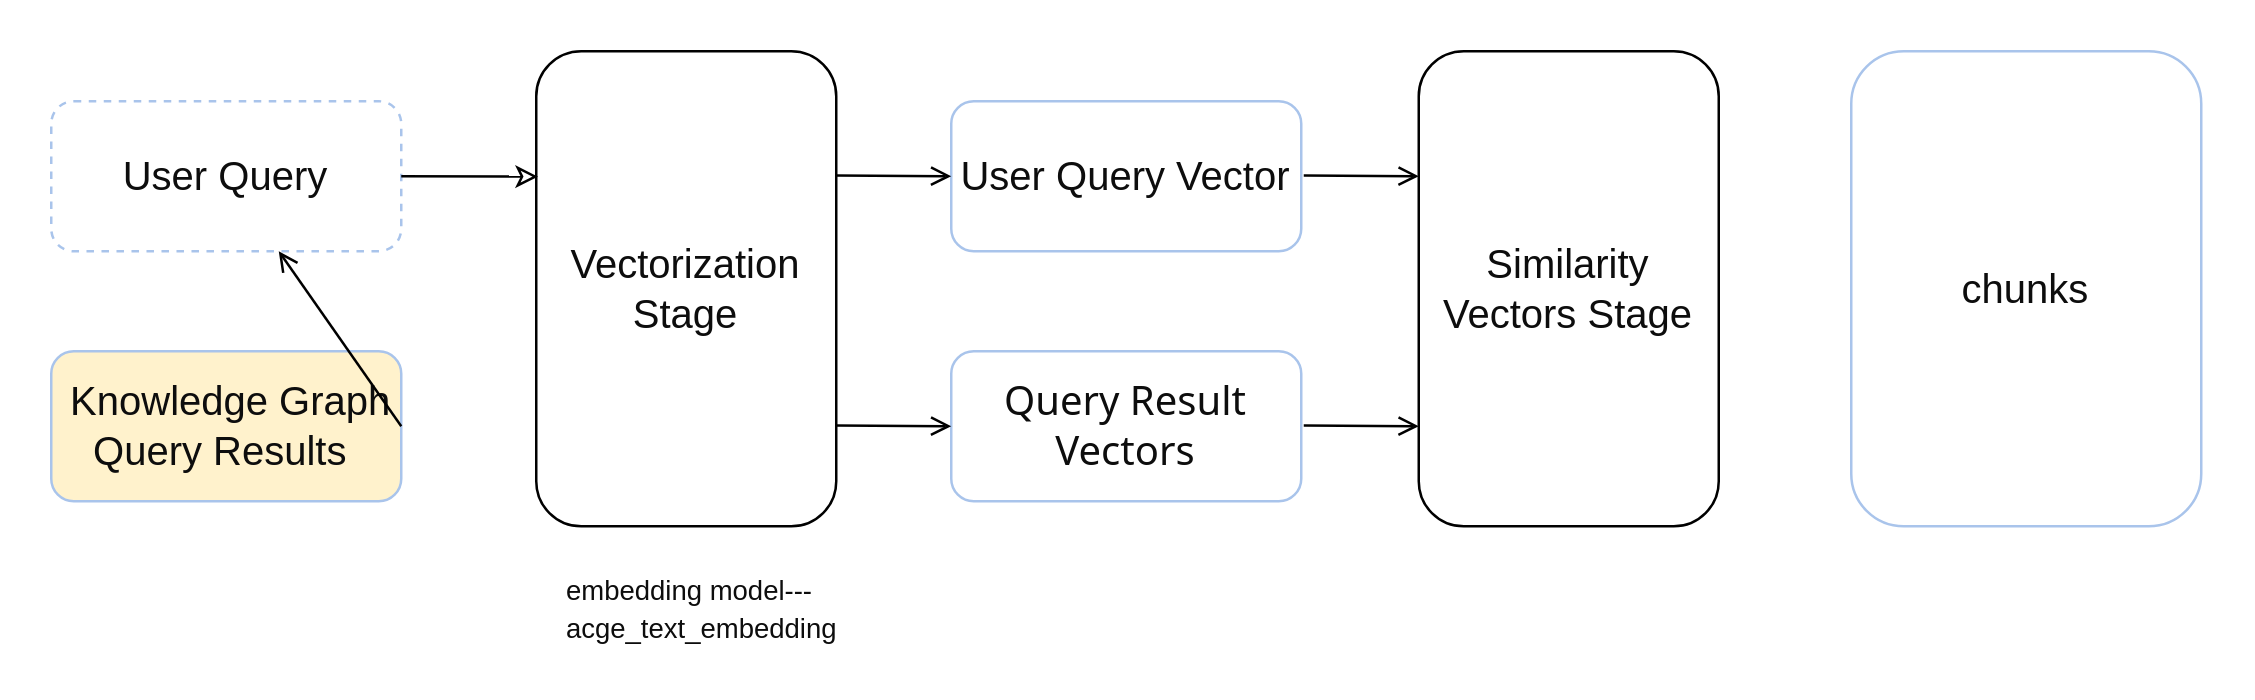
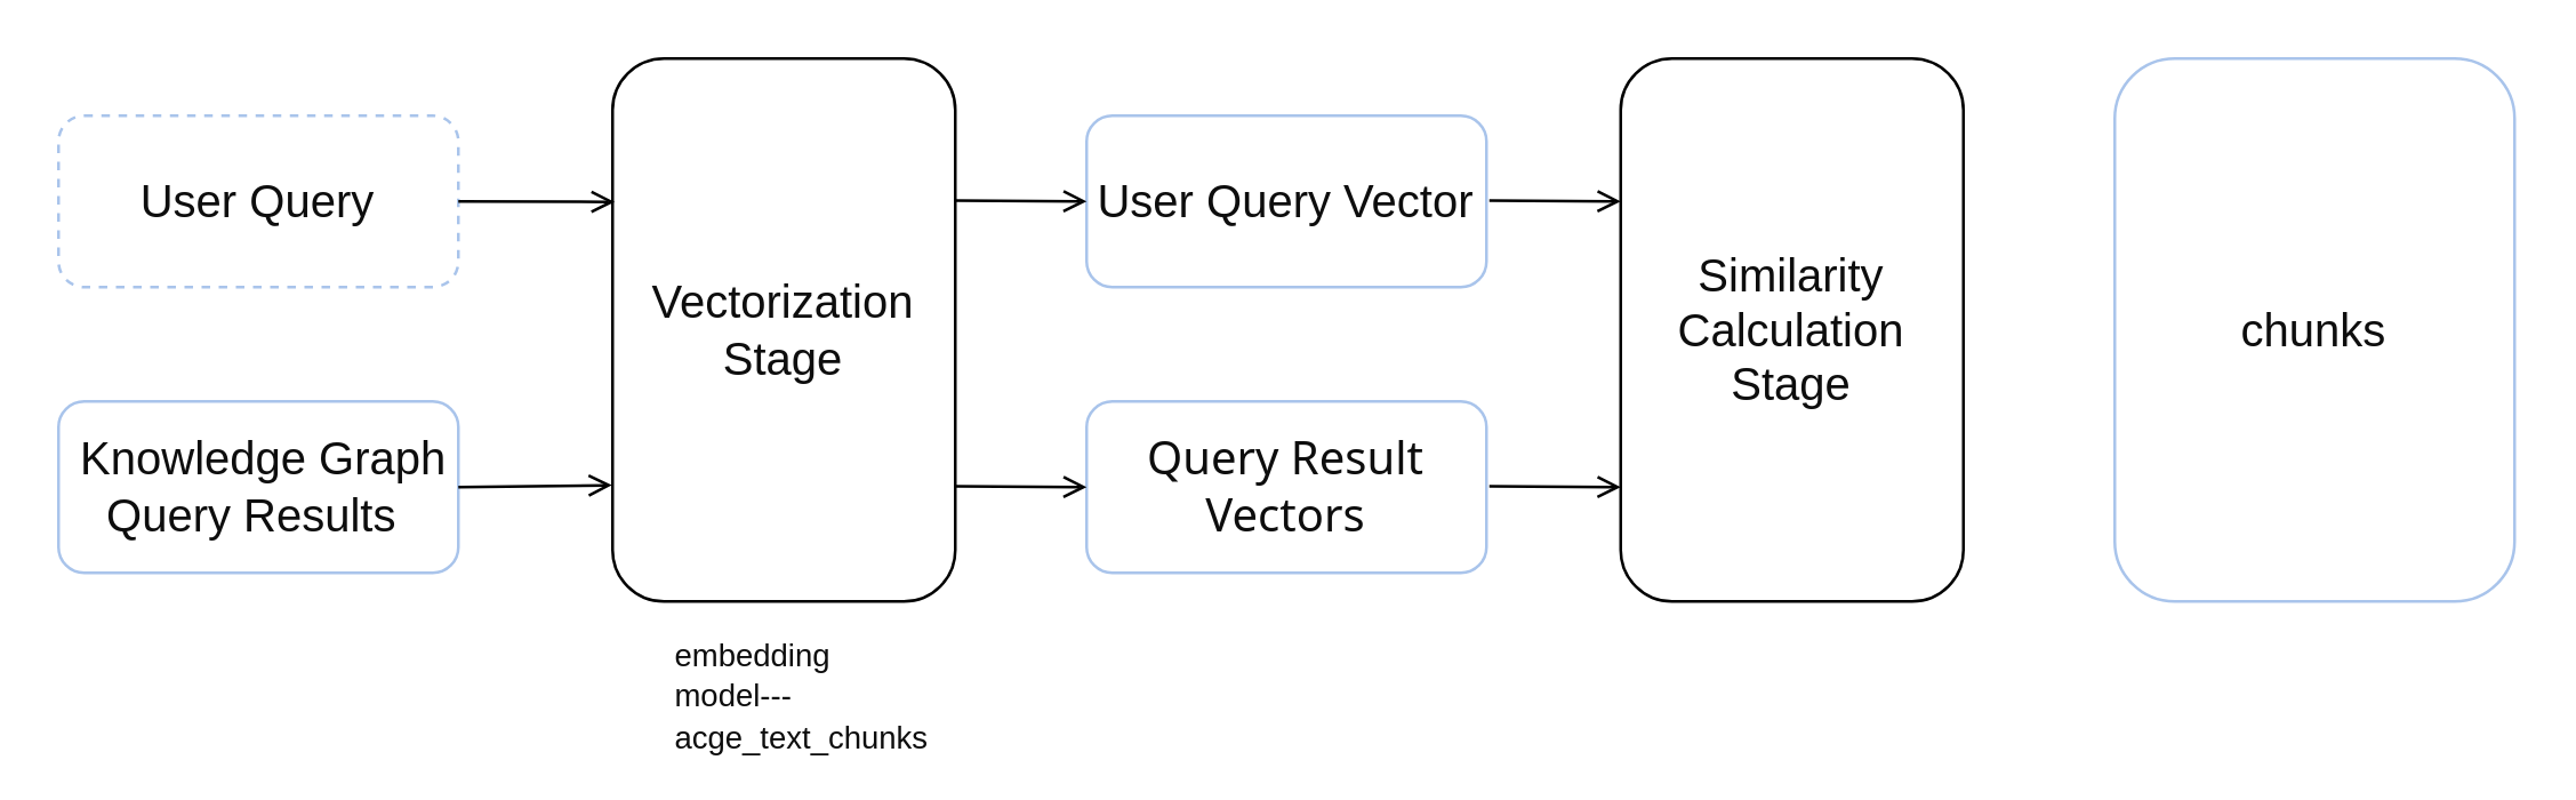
  <mxCell id="0" />
  <mxCell id="1" parent="0" />
  <mxCell id="2" value="&lt;span style=&quot;border: 0px solid rgb(227, 227, 227); box-sizing: border-box; --tw-border-spacing-x: 0; --tw-border-spacing-y: 0; --tw-translate-x: 0; --tw-translate-y: 0; --tw-rotate: 0; --tw-skew-x: 0; --tw-skew-y: 0; --tw-scale-x: 1; --tw-scale-y: 1; --tw-pan-x: ; --tw-pan-y: ; --tw-pinch-zoom: ; --tw-scroll-snap-strictness: proximity; --tw-gradient-from-position: ; --tw-gradient-via-position: ; --tw-gradient-to-position: ; --tw-ordinal: ; --tw-slashed-zero: ; --tw-numeric-figure: ; --tw-numeric-spacing: ; --tw-numeric-fraction: ; --tw-ring-inset: ; --tw-ring-offset-width: 0px; --tw-ring-offset-color: #fff; --tw-ring-color: rgba(69,89,164,.5); --tw-ring-offset-shadow: 0 0 transparent; --tw-ring-shadow: 0 0 transparent; --tw-shadow: 0 0 transparent; --tw-shadow-colored: 0 0 transparent; --tw-blur: ; --tw-brightness: ; --tw-contrast: ; --tw-grayscale: ; --tw-hue-rotate: ; --tw-invert: ; --tw-saturate: ; --tw-sepia: ; --tw-drop-shadow: ; --tw-backdrop-blur: ; --tw-backdrop-brightness: ; --tw-backdrop-contrast: ; --tw-backdrop-grayscale: ; --tw-backdrop-hue-rotate: ; --tw-backdrop-invert: ; --tw-backdrop-opacity: ; --tw-backdrop-saturate: ; --tw-backdrop-sepia: ; --tw-contain-size: ; --tw-contain-layout: ; --tw-contain-paint: ; --tw-contain-style: ; color: rgb(13, 13, 13); font-size: 16px; text-align: left; white-space-collapse: preserve;&quot;&gt;&lt;font style=&quot;&quot; face=&quot;Helvetica&quot;&gt;User Query&lt;/font&gt;&lt;/span&gt;" style="rounded=1;whiteSpace=wrap;html=1;strokeColor=#A9C4EB;dashed=1;" vertex="1" parent="1"><mxGeometry x="20" y="40" width="140" height="60" as="geometry" /></mxCell>
- <mxCell id="3" value="&lt;span style=&quot;color: rgb(13, 13, 13); font-family: Söhne, ui-sans-serif, system-ui, -apple-system, &amp;quot;Segoe UI&amp;quot;, Roboto, Ubuntu, Cantarell, &amp;quot;Noto Sans&amp;quot;, sans-serif, &amp;quot;Helvetica Neue&amp;quot;, Arial, &amp;quot;Apple Color Emoji&amp;quot;, &amp;quot;Segoe UI Emoji&amp;quot;, &amp;quot;Segoe UI Symbol&amp;quot;, &amp;quot;Noto Color Emoji&amp;quot;; font-size: 16px; text-align: left; white-space-collapse: preserve;&quot;&gt; &lt;/span&gt;&lt;span style=&quot;border: 0px solid rgb(227, 227, 227); box-sizing: border-box; --tw-border-spacing-x: 0; --tw-border-spacing-y: 0; --tw-translate-x: 0; --tw-translate-y: 0; --tw-rotate: 0; --tw-skew-x: 0; --tw-skew-y: 0; --tw-scale-x: 1; --tw-scale-y: 1; --tw-pan-x: ; --tw-pan-y: ; --tw-pinch-zoom: ; --tw-scroll-snap-strictness: proximity; --tw-gradient-from-position: ; --tw-gradient-via-position: ; --tw-gradient-to-position: ; --tw-ordinal: ; --tw-slashed-zero: ; --tw-numeric-figure: ; --tw-numeric-spacing: ; --tw-numeric-fraction: ; --tw-ring-inset: ; --tw-ring-offset-width: 0px; --tw-ring-offset-color: #fff; --tw-ring-color: rgba(69,89,164,.5); --tw-ring-offset-shadow: 0 0 transparent; --tw-ring-shadow: 0 0 transparent; --tw-shadow: 0 0 transparent; --tw-shadow-colored: 0 0 transparent; --tw-blur: ; --tw-brightness: ; --tw-contrast: ; --tw-grayscale: ; --tw-hue-rotate: ; --tw-invert: ; --tw-saturate: ; --tw-sepia: ; --tw-drop-shadow: ; --tw-backdrop-blur: ; --tw-backdrop-brightness: ; --tw-backdrop-contrast: ; --tw-backdrop-grayscale: ; --tw-backdrop-hue-rotate: ; --tw-backdrop-invert: ; --tw-backdrop-opacity: ; --tw-backdrop-saturate: ; --tw-backdrop-sepia: ; --tw-contain-size: ; --tw-contain-layout: ; --tw-contain-paint: ; --tw-contain-style: ; color: rgb(13, 13, 13); font-size: 16px; text-align: left; white-space-collapse: preserve;&quot;&gt;&lt;font face=&quot;Helvetica&quot;&gt;Knowledge Graph Query Results&lt;/font&gt;&lt;/span&gt;&lt;span style=&quot;color: rgb(13, 13, 13); font-family: Söhne, ui-sans-serif, system-ui, -apple-system, &amp;quot;Segoe UI&amp;quot;, Roboto, Ubuntu, Cantarell, &amp;quot;Noto Sans&amp;quot;, sans-serif, &amp;quot;Helvetica Neue&amp;quot;, Arial, &amp;quot;Apple Color Emoji&amp;quot;, &amp;quot;Segoe UI Emoji&amp;quot;, &amp;quot;Segoe UI Symbol&amp;quot;, &amp;quot;Noto Color Emoji&amp;quot;; font-size: 16px; text-align: left; white-space-collapse: preserve;&quot;&gt; &lt;/span&gt;" style="rounded=1;whiteSpace=wrap;html=1;strokeColor=#A9C4EB;fillColor=#fff2cc;" vertex="1" parent="1"><mxGeometry x="20" y="140" width="140" height="60" as="geometry" /></mxCell>
+ <mxCell id="3" value="&lt;span style=&quot;color: rgb(13, 13, 13); font-family: Söhne, ui-sans-serif, system-ui, -apple-system, &amp;quot;Segoe UI&amp;quot;, Roboto, Ubuntu, Cantarell, &amp;quot;Noto Sans&amp;quot;, sans-serif, &amp;quot;Helvetica Neue&amp;quot;, Arial, &amp;quot;Apple Color Emoji&amp;quot;, &amp;quot;Segoe UI Emoji&amp;quot;, &amp;quot;Segoe UI Symbol&amp;quot;, &amp;quot;Noto Color Emoji&amp;quot;; font-size: 16px; text-align: left; white-space-collapse: preserve;&quot;&gt; &lt;/span&gt;&lt;span style=&quot;border: 0px solid rgb(227, 227, 227); box-sizing: border-box; --tw-border-spacing-x: 0; --tw-border-spacing-y: 0; --tw-translate-x: 0; --tw-translate-y: 0; --tw-rotate: 0; --tw-skew-x: 0; --tw-skew-y: 0; --tw-scale-x: 1; --tw-scale-y: 1; --tw-pan-x: ; --tw-pan-y: ; --tw-pinch-zoom: ; --tw-scroll-snap-strictness: proximity; --tw-gradient-from-position: ; --tw-gradient-via-position: ; --tw-gradient-to-position: ; --tw-ordinal: ; --tw-slashed-zero: ; --tw-numeric-figure: ; --tw-numeric-spacing: ; --tw-numeric-fraction: ; --tw-ring-inset: ; --tw-ring-offset-width: 0px; --tw-ring-offset-color: #fff; --tw-ring-color: rgba(69,89,164,.5); --tw-ring-offset-shadow: 0 0 transparent; --tw-ring-shadow: 0 0 transparent; --tw-shadow: 0 0 transparent; --tw-shadow-colored: 0 0 transparent; --tw-blur: ; --tw-brightness: ; --tw-contrast: ; --tw-grayscale: ; --tw-hue-rotate: ; --tw-invert: ; --tw-saturate: ; --tw-sepia: ; --tw-drop-shadow: ; --tw-backdrop-blur: ; --tw-backdrop-brightness: ; --tw-backdrop-contrast: ; --tw-backdrop-grayscale: ; --tw-backdrop-hue-rotate: ; --tw-backdrop-invert: ; --tw-backdrop-opacity: ; --tw-backdrop-saturate: ; --tw-backdrop-sepia: ; --tw-contain-size: ; --tw-contain-layout: ; --tw-contain-paint: ; --tw-contain-style: ; color: rgb(13, 13, 13); font-size: 16px; text-align: left; white-space-collapse: preserve;&quot;&gt;&lt;font face=&quot;Helvetica&quot;&gt;Knowledge Graph Query Results&lt;/font&gt;&lt;/span&gt;&lt;span style=&quot;color: rgb(13, 13, 13); font-family: Söhne, ui-sans-serif, system-ui, -apple-system, &amp;quot;Segoe UI&amp;quot;, Roboto, Ubuntu, Cantarell, &amp;quot;Noto Sans&amp;quot;, sans-serif, &amp;quot;Helvetica Neue&amp;quot;, Arial, &amp;quot;Apple Color Emoji&amp;quot;, &amp;quot;Segoe UI Emoji&amp;quot;, &amp;quot;Segoe UI Symbol&amp;quot;, &amp;quot;Noto Color Emoji&amp;quot;; font-size: 16px; text-align: left; white-space-collapse: preserve;&quot;&gt; &lt;/span&gt;" style="rounded=1;whiteSpace=wrap;html=1;strokeColor=#A9C4EB;" vertex="1" parent="1"><mxGeometry x="20" y="140" width="140" height="60" as="geometry" /></mxCell>
  <mxCell id="4" value="&lt;span style=&quot;border: 0px solid rgb(227, 227, 227); box-sizing: border-box; --tw-border-spacing-x: 0; --tw-border-spacing-y: 0; --tw-translate-x: 0; --tw-translate-y: 0; --tw-rotate: 0; --tw-skew-x: 0; --tw-skew-y: 0; --tw-scale-x: 1; --tw-scale-y: 1; --tw-pan-x: ; --tw-pan-y: ; --tw-pinch-zoom: ; --tw-scroll-snap-strictness: proximity; --tw-gradient-from-position: ; --tw-gradient-via-position: ; --tw-gradient-to-position: ; --tw-ordinal: ; --tw-slashed-zero: ; --tw-numeric-figure: ; --tw-numeric-spacing: ; --tw-numeric-fraction: ; --tw-ring-inset: ; --tw-ring-offset-width: 0px; --tw-ring-offset-color: #fff; --tw-ring-color: rgba(69,89,164,.5); --tw-ring-offset-shadow: 0 0 transparent; --tw-ring-shadow: 0 0 transparent; --tw-shadow: 0 0 transparent; --tw-shadow-colored: 0 0 transparent; --tw-blur: ; --tw-brightness: ; --tw-contrast: ; --tw-grayscale: ; --tw-hue-rotate: ; --tw-invert: ; --tw-saturate: ; --tw-sepia: ; --tw-drop-shadow: ; --tw-backdrop-blur: ; --tw-backdrop-brightness: ; --tw-backdrop-contrast: ; --tw-backdrop-grayscale: ; --tw-backdrop-hue-rotate: ; --tw-backdrop-invert: ; --tw-backdrop-opacity: ; --tw-backdrop-saturate: ; --tw-backdrop-sepia: ; --tw-contain-size: ; --tw-contain-layout: ; --tw-contain-paint: ; --tw-contain-style: ; color: rgb(13, 13, 13); font-size: 16px; text-align: left; white-space-collapse: preserve; background-color: rgb(255, 255, 255);&quot;&gt;&lt;font style=&quot;&quot; face=&quot;Helvetica&quot;&gt;Vectorization Stage&lt;/font&gt;&lt;/span&gt;" style="rounded=1;whiteSpace=wrap;html=1;" vertex="1" parent="1"><mxGeometry x="214" y="20" width="120" height="190" as="geometry" /></mxCell>
- <mxCell id="5" value="&lt;div style=&quot;text-align: left;&quot;&gt;&lt;span style=&quot;background-color: initial; white-space: pre-wrap;&quot;&gt;&lt;font style=&quot;font-size: 11px;&quot; face=&quot;Helvetica&quot; color=&quot;#0d0d0d&quot;&gt;embedding model---acge_text_embedding&lt;/font&gt;&lt;/span&gt;&lt;/div&gt;" style="text;html=1;align=center;verticalAlign=middle;resizable=0;points=[];autosize=1;strokeColor=none;fillColor=none;" vertex="1" parent="1"><mxGeometry x="165" y="228" width="230" height="30" as="geometry" /></mxCell>
- <mxCell id="6" value="" style="endArrow=classic;html=1;rounded=0;endFill=0;exitX=1;exitY=0.5;exitDx=0;exitDy=0;entryX=0.006;entryY=0.264;entryDx=0;entryDy=0;entryPerimeter=0;" edge="1" parent="1" source="2" target="4"><mxGeometry width="50" height="50" relative="1" as="geometry"><mxPoint x="130" y="60" as="sourcePoint" /><mxPoint x="190" y="80" as="targetPoint" /></mxGeometry></mxCell>
- <mxCell id="7" value="" style="endArrow=open;html=1;rounded=0;endFill=0;exitX=1;exitY=0.5;exitDx=0;exitDy=0;" edge="1" parent="1" source="3" target="2"><mxGeometry width="50" height="50" relative="1" as="geometry"><mxPoint x="150" y="80" as="sourcePoint" /><mxPoint x="225" y="80" as="targetPoint" /></mxGeometry></mxCell>
+ <mxCell id="5" value="&lt;div style=&quot;text-align: left;&quot;&gt;&lt;span style=&quot;background-color: initial; white-space: pre-wrap;&quot;&gt;&lt;font style=&quot;font-size: 11px;&quot; face=&quot;Helvetica&quot; color=&quot;#0d0d0d&quot;&gt;embedding model---acge_text_chunks&lt;/font&gt;&lt;/span&gt;&lt;/div&gt;" style="text;html=1;align=center;verticalAlign=middle;resizable=0;points=[];autosize=1;strokeColor=none;fillColor=none;" vertex="1" parent="1"><mxGeometry x="165" y="228" width="230" height="30" as="geometry" /></mxCell>
+ <mxCell id="6" value="" style="endArrow=open;html=1;rounded=0;endFill=0;exitX=1;exitY=0.5;exitDx=0;exitDy=0;entryX=0.006;entryY=0.264;entryDx=0;entryDy=0;entryPerimeter=0;" edge="1" parent="1" source="2" target="4"><mxGeometry width="50" height="50" relative="1" as="geometry"><mxPoint x="130" y="60" as="sourcePoint" /><mxPoint x="190" y="80" as="targetPoint" /></mxGeometry></mxCell>
+ <mxCell id="7" value="" style="endArrow=open;html=1;rounded=0;endFill=0;exitX=1;exitY=0.5;exitDx=0;exitDy=0;entryX=-0.002;entryY=0.786;entryDx=0;entryDy=0;entryPerimeter=0;" edge="1" parent="1" source="3" target="4"><mxGeometry width="50" height="50" relative="1" as="geometry"><mxPoint x="150" y="80" as="sourcePoint" /><mxPoint x="225" y="80" as="targetPoint" /></mxGeometry></mxCell>
  <mxCell id="8" value="&lt;font color=&quot;#0d0d0d&quot;&gt;&lt;span style=&quot;font-size: 16px; white-space-collapse: preserve;&quot;&gt;User Query Vector&lt;/span&gt;&lt;/font&gt;" style="rounded=1;whiteSpace=wrap;html=1;strokeColor=#A9C4EB;" vertex="1" parent="1"><mxGeometry x="380" y="40" width="140" height="60" as="geometry" /></mxCell>
  <mxCell id="9" value="&lt;div style=&quot;&quot;&gt;&lt;span style=&quot;background-color: initial; font-size: 16px; white-space-collapse: preserve;&quot;&gt;&lt;font face=&quot;Söhne, ui-sans-serif, system-ui, -apple-system, Segoe UI, Roboto, Ubuntu, Cantarell, Noto Sans, sans-serif, Helvetica Neue, Arial, Apple Color Emoji, Segoe UI Emoji, Segoe UI Symbol, Noto Color Emoji&quot; color=&quot;#0d0d0d&quot;&gt;Query Result Vectors&lt;/font&gt;&lt;/span&gt;&lt;/div&gt;" style="rounded=1;whiteSpace=wrap;html=1;strokeColor=#A9C4EB;align=center;" vertex="1" parent="1"><mxGeometry x="380" y="140" width="140" height="60" as="geometry" /></mxCell>
  <mxCell id="10" value="" style="endArrow=open;html=1;rounded=0;endFill=0;exitX=1;exitY=0.5;exitDx=0;exitDy=0;" edge="1" parent="1"><mxGeometry width="50" height="50" relative="1" as="geometry"><mxPoint x="334" y="69.66" as="sourcePoint" /><mxPoint x="380" y="70" as="targetPoint" /></mxGeometry></mxCell>
  <mxCell id="11" value="" style="endArrow=open;html=1;rounded=0;endFill=0;exitX=1;exitY=0.5;exitDx=0;exitDy=0;" edge="1" parent="1"><mxGeometry width="50" height="50" relative="1" as="geometry"><mxPoint x="334" y="169.66" as="sourcePoint" /><mxPoint x="380" y="170" as="targetPoint" /></mxGeometry></mxCell>
- <mxCell id="12" value="&lt;div style=&quot;&quot;&gt;&lt;span style=&quot;background-color: initial; font-size: 16px; white-space-collapse: preserve;&quot;&gt;&lt;font color=&quot;#0d0d0d&quot;&gt;Similarity Vectors Stage&lt;/font&gt;&lt;/span&gt;&lt;/div&gt;" style="rounded=1;whiteSpace=wrap;html=1;align=center;" vertex="1" parent="1"><mxGeometry x="567" y="20" width="120" height="190" as="geometry" /></mxCell>
+ <mxCell id="12" value="&lt;div style=&quot;&quot;&gt;&lt;span style=&quot;background-color: initial; font-size: 16px; white-space-collapse: preserve;&quot;&gt;&lt;font color=&quot;#0d0d0d&quot;&gt;Similarity Calculation Stage&lt;/font&gt;&lt;/span&gt;&lt;/div&gt;" style="rounded=1;whiteSpace=wrap;html=1;align=center;" vertex="1" parent="1"><mxGeometry x="567" y="20" width="120" height="190" as="geometry" /></mxCell>
  <mxCell id="13" value="" style="endArrow=open;html=1;rounded=0;endFill=0;exitX=1;exitY=0.5;exitDx=0;exitDy=0;" edge="1" parent="1"><mxGeometry width="50" height="50" relative="1" as="geometry"><mxPoint x="521" y="69.66" as="sourcePoint" /><mxPoint x="567" y="70" as="targetPoint" /></mxGeometry></mxCell>
  <mxCell id="14" value="" style="endArrow=open;html=1;rounded=0;endFill=0;exitX=1;exitY=0.5;exitDx=0;exitDy=0;" edge="1" parent="1"><mxGeometry width="50" height="50" relative="1" as="geometry"><mxPoint x="521" y="169.66" as="sourcePoint" /><mxPoint x="567" y="170" as="targetPoint" /></mxGeometry></mxCell>
  <mxCell id="15" value="&lt;div style=&quot;&quot;&gt;&lt;br&gt;&lt;/div&gt;" style="rounded=1;whiteSpace=wrap;html=1;strokeColor=#A9C4EB;align=center;" vertex="1" parent="1"><mxGeometry x="740" y="20" width="140" height="190" as="geometry" /></mxCell>
  <mxCell id="16" value="&lt;span style=&quot;color: rgb(13, 13, 13); font-size: 16px; white-space-collapse: preserve;&quot;&gt;chunks&lt;/span&gt;" style="rounded=0;whiteSpace=wrap;html=1;dashed=1;strokeColor=none;fillColor=none;" vertex="1" parent="1"><mxGeometry x="750" y="105" width="120" height="20" as="geometry" /></mxCell>
